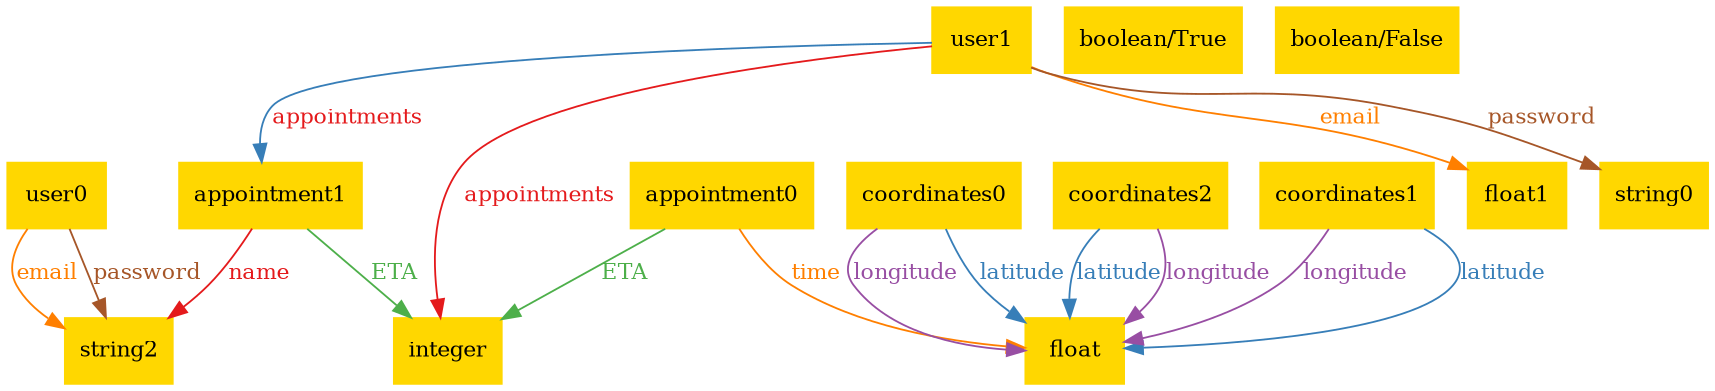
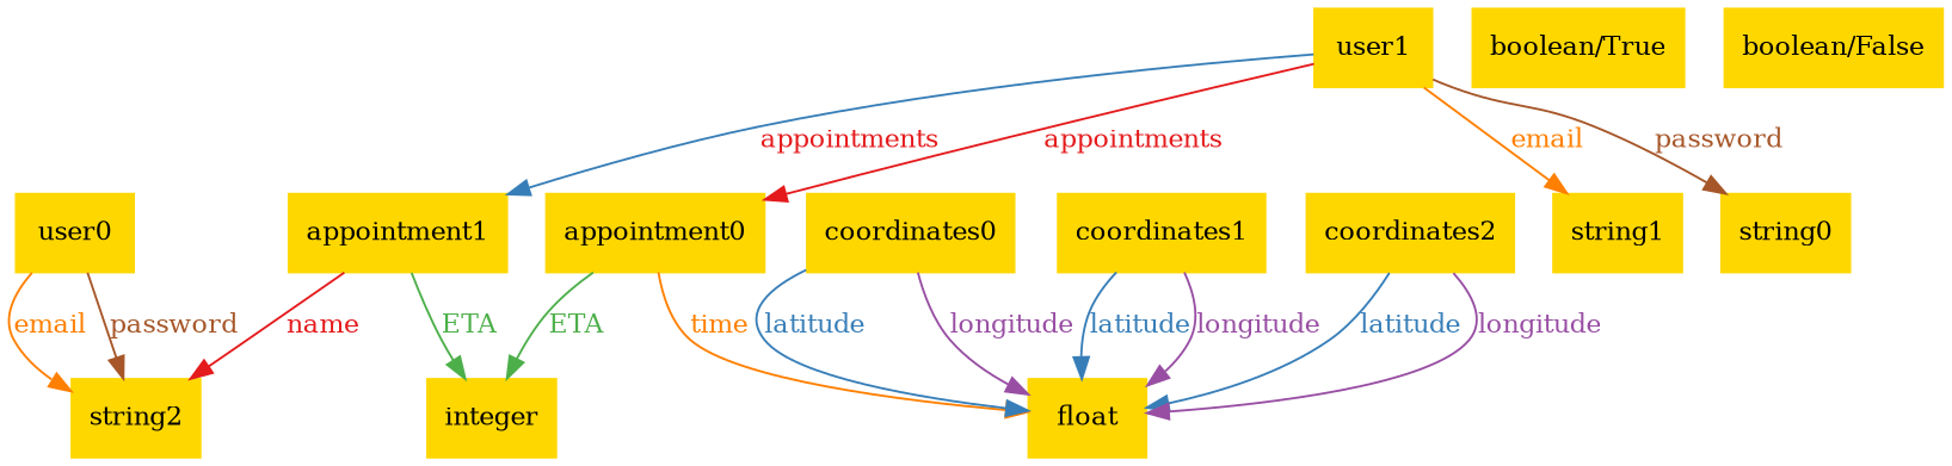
  digraph {
    fontsize=12
    rankdir=TB
    node [color="#ffd700" fontcolor="#000000" fontsize=12 shape=box style="filled, solid"]
    edge [color="#377eb8" dir=forward fontcolor="#ff7f00" fontsize=12 style=solid uuid="<user0, string2>" weight=1]
    n1 [label=user0 uuid=user0]
    n2 [label=string2 uuid=string2]
    n3 [label=appointment0 uuid=appointment0]
    n4 [label=float uuid=float]
    n5 [label=integer uuid=integer]
    n6 [label=user1 uuid=user1]
    n7 [label=appointment1 uuid=appointment1]
-   n8 [label=float1 uuid=string1]
+   n8 [label=string1 uuid=string1]
    n9 [label=string0 uuid=string0]
    n10 [label=coordinates0 uuid=coordinates0]
    n11 [label=coordinates1 uuid=coordinates1]
    n12 [label=coordinates2 uuid=coordinates2]
    n13 [label="boolean/True" uuid="boolean/True"]
    n14 [label="boolean/False" uuid="boolean/False"]
    n1 -> n2 [color="#ff7f00" label=email]
    n1 -> n2 [color="#a65628" fontcolor="#a65628" label=password]
    n3 -> n4 [color="#ff7f00" label=time uuid="<appointment0, float>"]
    n3 -> n5 [color="#4daf4a" fontcolor="#4daf4a" label=ETA uuid="<appointment0, integer>"]
-   n6 -> n5 [color="#e41a1c" fontcolor="#e41a1c" label=appointments uuid="<user1, appointment0>"]
+   n6 -> n3 [color="#e41a1c" fontcolor="#e41a1c" label=appointments uuid="<user1, appointment0>"]
    n6 -> n7 [fontcolor="#e41a1c" label=appointments uuid="<user1, appointment1>"]
    n6 -> n8 [color="#ff7f00" label=email uuid="<user1, string1>"]
    n6 -> n9 [color="#a65628" fontcolor="#a65628" label=password uuid="<user1, string0>"]
    n7 -> n2 [color="#e41a1c" fontcolor="#e41a1c" label=name uuid="<appointment1, string2>"]
    n7 -> n5 [color="#4daf4a" fontcolor="#4daf4a" label=ETA uuid="<appointment1, integer>"]
    n10 -> n4 [fontcolor="#377eb8" label=latitude uuid="<coordinates0, float>"]
    n10 -> n4 [color="#984ea3" fontcolor="#984ea3" label=longitude uuid="<coordinates0, float>"]
    n11 -> n4 [fontcolor="#377eb8" label=latitude uuid="<coordinates1, float>"]
    n11 -> n4 [color="#984ea3" fontcolor="#984ea3" label=longitude uuid="<coordinates1, float>"]
    n12 -> n4 [fontcolor="#377eb8" label=latitude uuid="<coordinates2, float>"]
    n12 -> n4 [color="#984ea3" fontcolor="#984ea3" label=longitude uuid="<coordinates2, float>"]
  }
